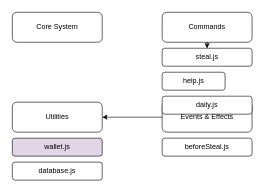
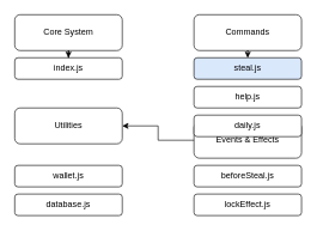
  <mxCell id="0" />
  <mxCell id="1" parent="0" />
  <mxCell id="2" value="Core System" style="rounded=1;whiteSpace=wrap;html=1;" vertex="1" parent="1"><mxGeometry x="20" y="20" width="150" height="50" as="geometry" /></mxCell>
  <mxCell id="3" value="Commands" style="rounded=1;whiteSpace=wrap;html=1;" vertex="1" parent="1"><mxGeometry x="270" y="20" width="150" height="50" as="geometry" /></mxCell>
- <mxCell id="4" value="Utilities" style="rounded=1;whiteSpace=wrap;html=1;" vertex="1" parent="1"><mxGeometry x="20" y="170" width="150" height="50" as="geometry" /></mxCell>
+ <mxCell id="4" value="Utilities" style="rounded=1;whiteSpace=wrap;html=1;" vertex="1" parent="1"><mxGeometry x="20" y="150" width="150" height="50" as="geometry" /></mxCell>
  <mxCell id="5" value="Events &amp; Effects" style="rounded=1;whiteSpace=wrap;html=1;" vertex="1" parent="1"><mxGeometry x="270" y="170" width="150" height="50" as="geometry" /></mxCell>
- <mxCell id="8" value="steal.js" style="rounded=1;whiteSpace=wrap;html=1;" vertex="1" parent="1"><mxGeometry x="270" y="80" width="150" height="30" as="geometry" /></mxCell>
- <mxCell id="9" value="help.js" style="rounded=1;whiteSpace=wrap;html=1;" vertex="1" parent="1"><mxGeometry x="270" y="120" width="105" height="30" as="geometry" /></mxCell>
+ <mxCell id="6" value="index.js" style="rounded=1;whiteSpace=wrap;html=1;" vertex="1" parent="1"><mxGeometry x="20" y="80" width="150" height="30" as="geometry" /></mxCell>
+ <mxCell id="7" value="" style="edgeStyle=orthogonalEdgeStyle;rounded=0;html=1;" edge="1" parent="1" source="2" target="6"><mxGeometry relative="1" as="geometry" /></mxCell>
+ <mxCell id="8" value="steal.js" style="rounded=1;whiteSpace=wrap;html=1;fillColor=#dae8fc;" vertex="1" parent="1"><mxGeometry x="270" y="80" width="150" height="30" as="geometry" /></mxCell>
+ <mxCell id="9" value="help.js" style="rounded=1;whiteSpace=wrap;html=1;" vertex="1" parent="1"><mxGeometry x="270" y="120" width="150" height="30" as="geometry" /></mxCell>
  <mxCell id="10" value="daily.js" style="rounded=1;whiteSpace=wrap;html=1;" vertex="1" parent="1"><mxGeometry x="270" y="160" width="150" height="30" as="geometry" /></mxCell>
  <mxCell id="11" value="" style="edgeStyle=orthogonalEdgeStyle;rounded=0;html=1;dashed=1;" edge="1" parent="1" source="3" target="8"><mxGeometry relative="1" as="geometry" /></mxCell>
- <mxCell id="12" value="wallet.js" style="rounded=1;whiteSpace=wrap;html=1;fillColor=#e1d5e7;" vertex="1" parent="1"><mxGeometry x="20" y="230" width="150" height="30" as="geometry" /></mxCell>
+ <mxCell id="12" value="wallet.js" style="rounded=1;whiteSpace=wrap;html=1;" vertex="1" parent="1"><mxGeometry x="20" y="230" width="150" height="30" as="geometry" /></mxCell>
  <mxCell id="13" value="database.js" style="rounded=1;whiteSpace=wrap;html=1;" vertex="1" parent="1"><mxGeometry x="20" y="270" width="150" height="30" as="geometry" /></mxCell>
  <mxCell id="14" value="beforeSteal.js" style="rounded=1;whiteSpace=wrap;html=1;" vertex="1" parent="1"><mxGeometry x="270" y="230" width="150" height="30" as="geometry" /></mxCell>
+ <mxCell id="15" value="lockEffect.js" style="rounded=1;whiteSpace=wrap;html=1;" vertex="1" parent="1"><mxGeometry x="270" y="270" width="150" height="30" as="geometry" /></mxCell>
  <mxCell id="16" value="" style="edgeStyle=orthogonalEdgeStyle;rounded=0;html=1;" edge="1" parent="1" source="5" target="4"><mxGeometry relative="1" as="geometry" /></mxCell>
